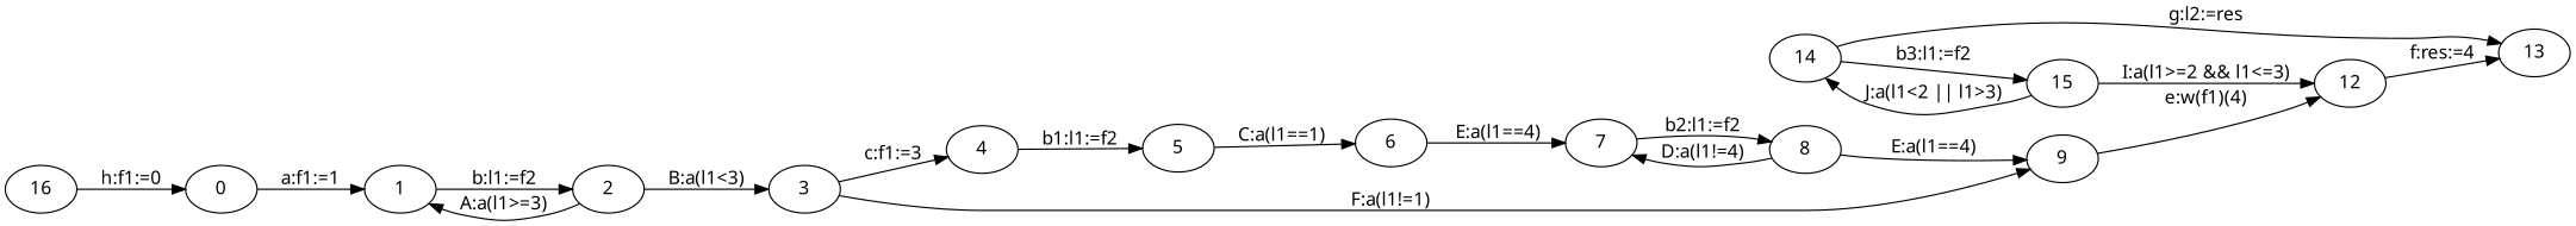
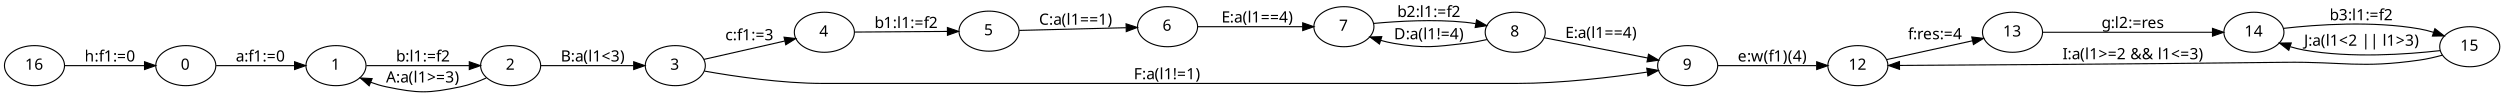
  digraph {
    fontname="Noto Sans"
    rankdir=LR
    node [fixedsize=false fontname="Noto Sans" regular=false]
    edge [constraint=true decorate=false fontname="Noto Sans" labelfloat=false]
    n1 [label=0]
    n2 [label=1]
    n3 [label=2]
    n4 [label=3]
    n5 [label=4]
    n6 [label=9]
    n7 [label=5]
    n8 [label=6]
    n9 [label=7]
    n10 [label=12]
    n11 [label=8]
    n12 [label=13]
    n13 [label=14]
    n14 [label=15]
    n15 [label=16]
-   n1 -> n2 [label="a:f1:=1"]
+   n1 -> n2 [label="a:f1:=0"]
    n2 -> n3 [label="b:l1:=f2"]
    n3 -> n2 [label="A:a(l1>=3)"]
    n3 -> n4 [label="B:a(l1<3)"]
    n4 -> n5 [label="c:f1:=3"]
    n4 -> n6 [label="F:a(l1!=1)"]
    n5 -> n7 [label="b1:l1:=f2"]
    n6 -> n10 [label="e:w(f1)(4)"]
    n7 -> n8 [label="C:a(l1==1)"]
    n8 -> n9 [label="E:a(l1==4)"]
    n9 -> n11 [label="b2:l1:=f2"]
    n10 -> n12 [label="f:res:=4"]
    n11 -> n6 [label="E:a(l1==4)"]
    n11 -> n9 [label="D:a(l1!=4)"]
-   n13 -> n12 [label="g:l2:=res"]
+   n12 -> n13 [label="g:l2:=res"]
    n13 -> n14 [label="b3:l1:=f2"]
    n14 -> n10 [label="I:a(l1>=2 && l1<=3)"]
    n14 -> n13 [label="J:a(l1<2 || l1>3)"]
    n15 -> n1 [label="h:f1:=0"]
  }
